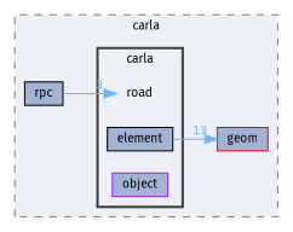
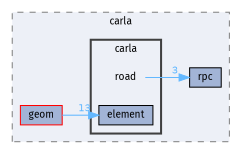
  digraph {
    compound=true
    fontname="Fira Sans"
    rankdir=LR
    node [color=black fontname="Fira Sans" fontsize=10 shape=box fillcolor="#a2b4d6" style=filled]
    edge [color=steelblue1 fontcolor=steelblue1 fontname="Fira Sans" fontsize=10 labeldistance=1.5 labelfontname=Helvetica labelfontsize=10]
    n1 [height=0.2 label=road shape=plaintext width=0.4 fillcolor="" style=""]
    n2 [height=0.2 label=element width=0.4]
-   n3 [color=purple height=0.2 label=object width=0.4]
    n4 [height=0.2 label=rpc width=0.4]
    n5 [color=red height=0.2 label=geom width=0.4]
    subgraph cluster_1 {
      bgcolor="#edf0f7"
      fontsize=10
      label=carla
      pencolor=grey50
      style="filled,dashed"
      n4
      n5
      subgraph cluster_2 {
        bgcolor="#edf0f7"
        fontsize=10
        label=carla
        pencolor=grey25
        style="filled,bold"
        n1
        n2
-       n3
      }
    }
-   n4 -> n1 [headlabel=3]
-   n2 -> n5 [headlabel=13]
+   n1 -> n4 [headlabel=3]
+   n5 -> n2 [headlabel=13]
  }
